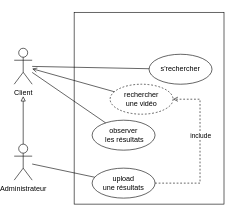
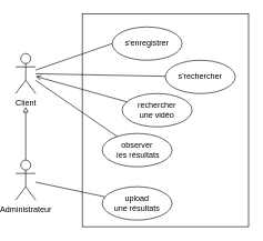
  <mxCell id="0" />
  <mxCell id="1" parent="0" />
  <mxCell id="2" value="" style="rounded=0;whiteSpace=wrap;html=1;fillColor=none;" vertex="1" parent="1"><mxGeometry x="120" y="20" width="250" height="320" as="geometry" /></mxCell>
  <mxCell id="3" value="Client" style="shape=umlActor;verticalLabelPosition=bottom;verticalAlign=top;html=1;outlineConnect=0;" vertex="1" parent="1"><mxGeometry x="20" y="80" width="30" height="60" as="geometry" /></mxCell>
  <mxCell id="4" style="edgeStyle=none;rounded=0;orthogonalLoop=1;jettySize=auto;html=1;endArrow=block;endFill=0;" edge="1" source="5" parent="1"><mxGeometry relative="1" as="geometry"><mxPoint x="35" y="160" as="targetPoint" /></mxGeometry></mxCell>
  <mxCell id="5" value="Administrateur" style="shape=umlActor;verticalLabelPosition=bottom;verticalAlign=top;html=1;outlineConnect=0;" vertex="1" parent="1"><mxGeometry x="20" y="240" width="30" height="60" as="geometry" /></mxCell>
+ <mxCell id="6" style="rounded=0;orthogonalLoop=1;jettySize=auto;html=1;exitX=0;exitY=0.5;exitDx=0;exitDy=0;endArrow=none;endFill=0;" edge="1" source="7" target="3" parent="1"><mxGeometry relative="1" as="geometry" /></mxCell>
+ <mxCell id="7" value="s'enregistrer" style="ellipse;whiteSpace=wrap;html=1;" vertex="1" parent="1"><mxGeometry x="165" y="40" width="105" height="50" as="geometry" /></mxCell>
  <mxCell id="8" value="s'rechercher" style="ellipse;whiteSpace=wrap;html=1;" vertex="1" parent="1"><mxGeometry x="245" y="90" width="105" height="50" as="geometry" /></mxCell>
- <mxCell id="9" value="rechercher &lt;br&gt;une vidéo" style="ellipse;whiteSpace=wrap;html=1;dashed=1;" vertex="1" parent="1"><mxGeometry x="180" y="140" width="105" height="50" as="geometry" /></mxCell>
+ <mxCell id="9" value="rechercher &lt;br&gt;une vidéo" style="ellipse;whiteSpace=wrap;html=1;" vertex="1" parent="1"><mxGeometry x="180" y="140" width="105" height="50" as="geometry" /></mxCell>
  <mxCell id="10" value="observer&lt;br&gt;&amp;nbsp;les résultats" style="ellipse;whiteSpace=wrap;html=1;" vertex="1" parent="1"><mxGeometry x="150" y="200" width="105" height="50" as="geometry" /></mxCell>
- <mxCell id="11" style="edgeStyle=orthogonalEdgeStyle;rounded=0;orthogonalLoop=1;jettySize=auto;html=1;exitX=1;exitY=0.5;exitDx=0;exitDy=0;entryX=1;entryY=0.5;entryDx=0;entryDy=0;endArrow=open;endFill=0;dashed=1;" edge="1" source="13" target="9" parent="1"><mxGeometry relative="1" as="geometry"><Array as="points"><mxPoint x="330" y="305" /><mxPoint x="330" y="165" /></Array></mxGeometry></mxCell>
- <mxCell id="12" value="include" style="edgeLabel;html=1;align=center;verticalAlign=middle;resizable=0;points=[];" vertex="1" connectable="0" parent="11"><mxGeometry x="0.193" relative="1" as="geometry"><mxPoint as="offset" /></mxGeometry></mxCell>
  <mxCell id="13" value="upload&lt;br&gt;une résultats" style="ellipse;whiteSpace=wrap;html=1;" vertex="1" parent="1"><mxGeometry x="150" y="280" width="105" height="50" as="geometry" /></mxCell>
  <mxCell id="14" style="rounded=0;orthogonalLoop=1;jettySize=auto;html=1;endArrow=none;endFill=0;" edge="1" source="8" target="3" parent="1"><mxGeometry relative="1" as="geometry"><mxPoint x="175" y="75" as="sourcePoint" /><mxPoint x="60" y="114.808" as="targetPoint" /></mxGeometry></mxCell>
  <mxCell id="15" style="rounded=0;orthogonalLoop=1;jettySize=auto;html=1;endArrow=open;endFill=0;" edge="1" source="9" target="3" parent="1"><mxGeometry relative="1" as="geometry"><mxPoint x="185" y="85" as="sourcePoint" /><mxPoint x="70" y="124.808" as="targetPoint" /></mxGeometry></mxCell>
  <mxCell id="16" style="rounded=0;orthogonalLoop=1;jettySize=auto;html=1;endArrow=none;endFill=0;" edge="1" source="10" target="3" parent="1"><mxGeometry relative="1" as="geometry"><mxPoint x="195" y="95" as="sourcePoint" /><mxPoint x="80" y="134.808" as="targetPoint" /></mxGeometry></mxCell>
  <mxCell id="17" style="rounded=0;orthogonalLoop=1;jettySize=auto;html=1;endArrow=none;endFill=0;" edge="1" source="13" target="5" parent="1"><mxGeometry relative="1" as="geometry"><mxPoint x="205" y="105" as="sourcePoint" /><mxPoint x="90" y="144.808" as="targetPoint" /></mxGeometry></mxCell>
